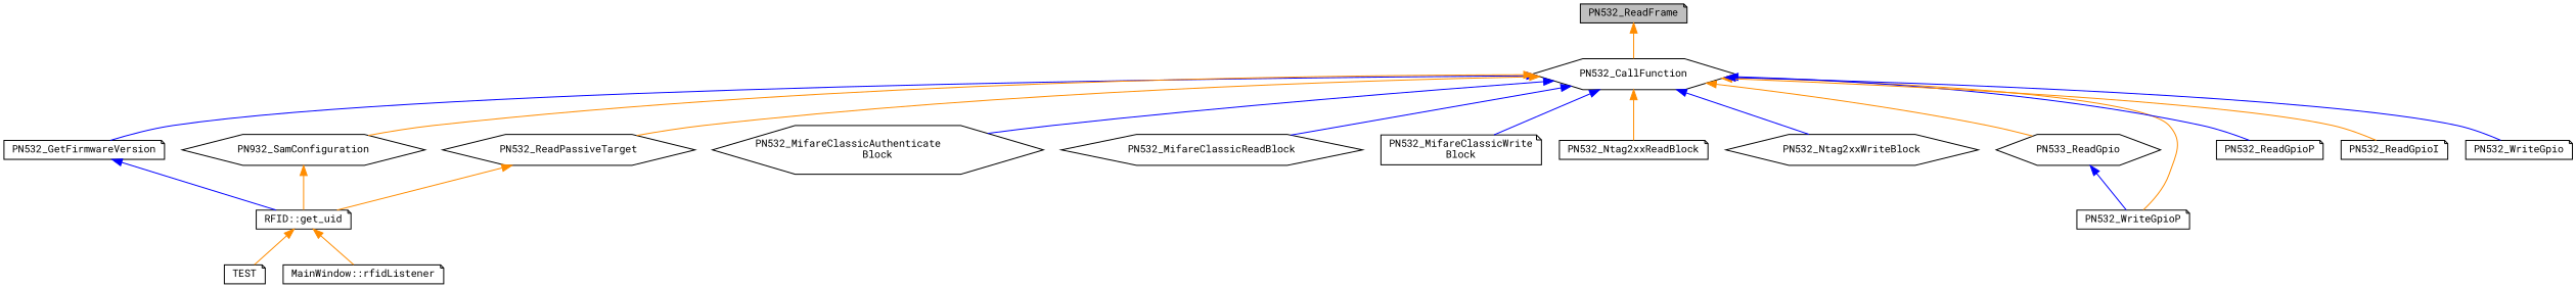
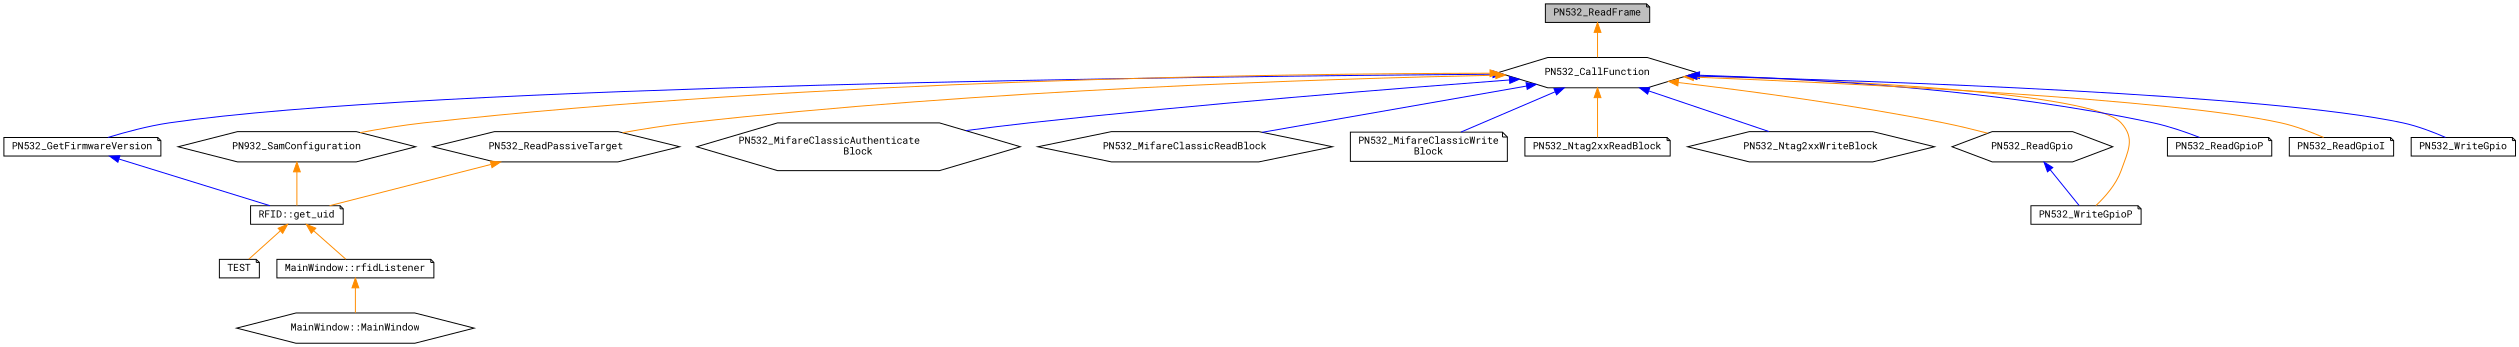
  digraph {
    fontname="Roboto Mono"
    rankdir=TB
    node [color=black fillcolor=white fontname="Roboto Mono" fontsize=10 shape=note style=filled]
    edge [color=darkorange dir=back fontname="Roboto Mono" fontsize=10 labelfontname=Helvetica labelfontsize=10 style=solid]
    n1 [fillcolor=grey75 fontcolor=black height=0.2 label=PN532_ReadFrame width=0.4]
    n2 [height=0.2 label=PN532_CallFunction shape=hexagon width=0.4]
    n3 [height=0.2 label=PN532_GetFirmwareVersion width=0.4]
    n4 [height=0.2 label=PN932_SamConfiguration shape=hexagon width=0.4]
    n5 [height=0.2 label=PN532_ReadPassiveTarget shape=hexagon width=0.4]
    n6 [height=0.2 label="PN532_MifareClassicAuthenticate\lBlock" shape=hexagon width=0.4]
    n7 [height=0.2 label=PN532_MifareClassicReadBlock shape=hexagon width=0.4]
    n8 [height=0.2 label="PN532_MifareClassicWrite\lBlock" width=0.4]
    n9 [height=0.2 label=PN532_Ntag2xxReadBlock width=0.4]
    n10 [height=0.2 label=PN532_Ntag2xxWriteBlock shape=hexagon width=0.4]
-   n11 [height=0.2 label=PN533_ReadGpio shape=hexagon width=0.4]
+   n11 [height=0.2 label=PN532_ReadGpio shape=hexagon width=0.4]
    n12 [height=0.2 label=PN532_WriteGpioP width=0.4]
    n13 [height=0.2 label=PN532_ReadGpioP width=0.4]
    n14 [height=0.2 label=PN532_ReadGpioI width=0.4]
    n15 [height=0.2 label=PN532_WriteGpio width=0.4]
    n16 [height=0.2 label="RFID::get_uid" width=0.4]
    n17 [height=0.2 label=TEST width=0.4]
    n18 [height=0.2 label="MainWindow::rfidListener" width=0.4]
+   n19 [height=0.2 label="MainWindow::MainWindow" shape=hexagon width=0.4]
    n1 -> n2
    n2 -> n3 [color=blue]
    n2 -> n4
    n2 -> n5
    n2 -> n6 [color=blue]
    n2 -> n7 [color=blue]
    n2 -> n8 [color=blue]
    n2 -> n9
    n2 -> n10 [color=blue]
    n2 -> n11
    n2 -> n12
    n2 -> n13 [color=blue]
    n2 -> n14
    n2 -> n15 [color=blue]
    n3 -> n16 [color=blue]
    n4 -> n16
    n5 -> n16
    n11 -> n12 [color=blue]
    n16 -> n17
    n16 -> n18
+   n18 -> n19
  }
